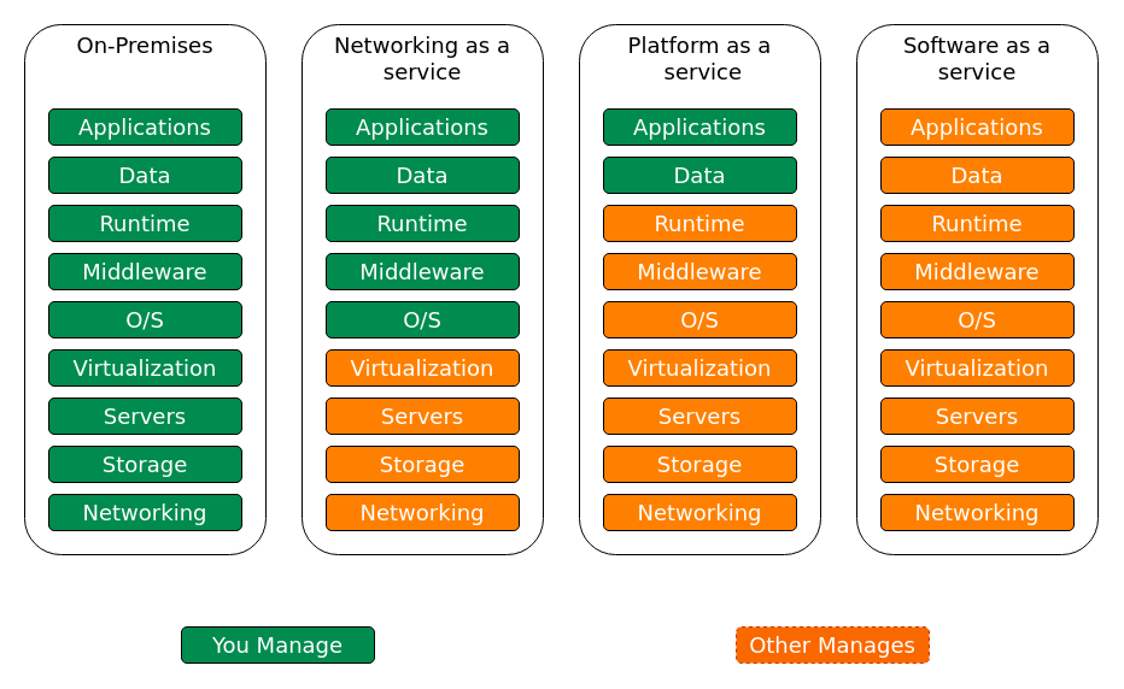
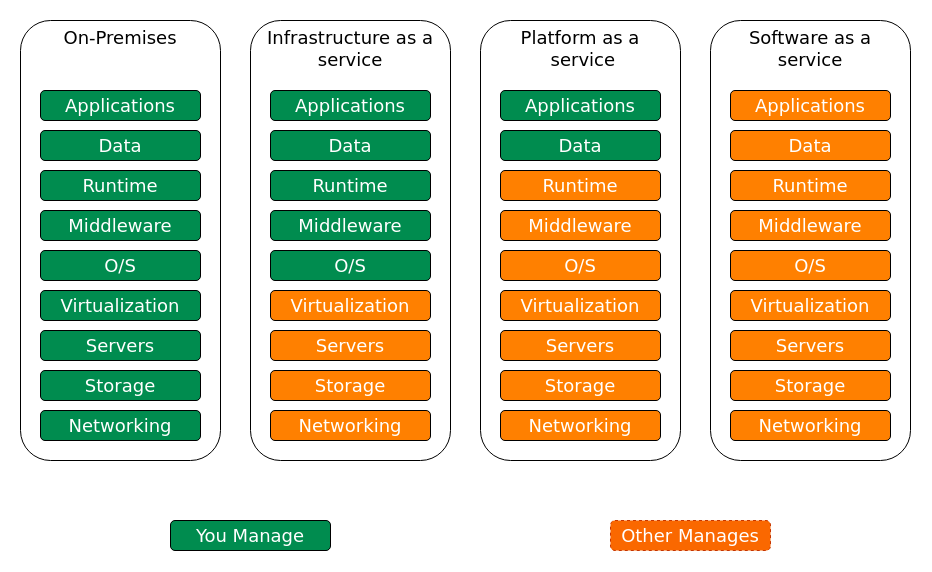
  <mxCell id="0" />
  <mxCell id="1" parent="0" />
- <mxCell id="2" value="You Manage" style="rounded=1;whiteSpace=wrap;html=1;fontFamily=Dejavu Sans;fontSize=18;fillColor=#008C4F;fontColor=#FFFFFF;" vertex="1" parent="1"><mxGeometry x="150" y="520" width="160" height="30" as="geometry" /></mxCell>
+ <mxCell id="2" value="You Manage" style="rounded=1;whiteSpace=wrap;html=1;fontFamily=Dejavu Sans;fontSize=18;fillColor=#008C4F;fontColor=#FFFFFF;" vertex="1" parent="1"><mxGeometry x="170" y="520" width="160" height="30" as="geometry" /></mxCell>
  <mxCell id="3" value="Other Manages" style="rounded=1;whiteSpace=wrap;html=1;fontFamily=Dejavu Sans;fontSize=18;fillColor=#fa6800;fontColor=#FFFFFF;strokeColor=#C73500;dashed=1;" vertex="1" parent="1"><mxGeometry x="610" y="520" width="160" height="30" as="geometry" /></mxCell>
  <mxCell id="4" value="" style="group" vertex="1" connectable="0" parent="1"><mxGeometry x="20" y="20" width="200" height="440" as="geometry" /></mxCell>
  <mxCell id="5" value="On-Premises" style="rounded=1;whiteSpace=wrap;html=1;verticalAlign=top;fontFamily=Dejavu Sans;fontSize=18;" vertex="1" parent="4"><mxGeometry width="200" height="440" as="geometry" /></mxCell>
  <mxCell id="6" value="Applications" style="rounded=1;whiteSpace=wrap;html=1;fontFamily=Dejavu Sans;fontSize=18;fillColor=#008C4F;fontColor=#FFFFFF;" vertex="1" parent="4"><mxGeometry x="20" y="70" width="160" height="30" as="geometry" /></mxCell>
  <mxCell id="7" value="Data" style="rounded=1;whiteSpace=wrap;html=1;fontFamily=Dejavu Sans;fontSize=18;fillColor=#008C4F;fontColor=#FFFFFF;" vertex="1" parent="4"><mxGeometry x="20" y="110" width="160" height="30" as="geometry" /></mxCell>
  <mxCell id="8" value="Runtime" style="rounded=1;whiteSpace=wrap;html=1;fontFamily=Dejavu Sans;fontSize=18;fillColor=#008C4F;fontColor=#FFFFFF;" vertex="1" parent="4"><mxGeometry x="20" y="150" width="160" height="30" as="geometry" /></mxCell>
  <mxCell id="9" value="Middleware" style="rounded=1;whiteSpace=wrap;html=1;fontFamily=Dejavu Sans;fontSize=18;fillColor=#008C4F;fontColor=#FFFFFF;" vertex="1" parent="4"><mxGeometry x="20" y="190" width="160" height="30" as="geometry" /></mxCell>
  <mxCell id="10" value="O/S" style="rounded=1;whiteSpace=wrap;html=1;fontFamily=Dejavu Sans;fontSize=18;fillColor=#008C4F;fontColor=#FFFFFF;" vertex="1" parent="4"><mxGeometry x="20" y="230" width="160" height="30" as="geometry" /></mxCell>
  <mxCell id="11" value="Virtualization" style="rounded=1;whiteSpace=wrap;html=1;fontFamily=Dejavu Sans;fontSize=18;fillColor=#008C4F;fontColor=#FFFFFF;" vertex="1" parent="4"><mxGeometry x="20" y="270" width="160" height="30" as="geometry" /></mxCell>
  <mxCell id="12" value="Servers" style="rounded=1;whiteSpace=wrap;html=1;fontFamily=Dejavu Sans;fontSize=18;fillColor=#008C4F;fontColor=#FFFFFF;" vertex="1" parent="4"><mxGeometry x="20" y="310" width="160" height="30" as="geometry" /></mxCell>
  <mxCell id="13" value="Storage" style="rounded=1;whiteSpace=wrap;html=1;fontFamily=Dejavu Sans;fontSize=18;fillColor=#008C4F;fontColor=#FFFFFF;" vertex="1" parent="4"><mxGeometry x="20" y="350" width="160" height="30" as="geometry" /></mxCell>
  <mxCell id="14" value="Networking" style="rounded=1;whiteSpace=wrap;html=1;fontFamily=Dejavu Sans;fontSize=18;fillColor=#008C4F;fontColor=#FFFFFF;" vertex="1" parent="4"><mxGeometry x="20" y="390" width="160" height="30" as="geometry" /></mxCell>
  <mxCell id="15" value="" style="group" vertex="1" connectable="0" parent="1"><mxGeometry x="250" y="20" width="200" height="440" as="geometry" /></mxCell>
- <mxCell id="16" value="Networking as a service" style="rounded=1;whiteSpace=wrap;html=1;verticalAlign=top;fontFamily=Dejavu Sans;fontSize=18;" vertex="1" parent="15"><mxGeometry width="200" height="440" as="geometry" /></mxCell>
+ <mxCell id="16" value="Infrastructure as a service" style="rounded=1;whiteSpace=wrap;html=1;verticalAlign=top;fontFamily=Dejavu Sans;fontSize=18;" vertex="1" parent="15"><mxGeometry width="200" height="440" as="geometry" /></mxCell>
  <mxCell id="17" value="Applications" style="rounded=1;whiteSpace=wrap;html=1;fontFamily=Dejavu Sans;fontSize=18;fillColor=#008C4F;fontColor=#FFFFFF;" vertex="1" parent="15"><mxGeometry x="20" y="70" width="160" height="30" as="geometry" /></mxCell>
  <mxCell id="18" value="Data" style="rounded=1;whiteSpace=wrap;html=1;fontFamily=Dejavu Sans;fontSize=18;fillColor=#008C4F;fontColor=#FFFFFF;" vertex="1" parent="15"><mxGeometry x="20" y="110" width="160" height="30" as="geometry" /></mxCell>
  <mxCell id="19" value="Runtime" style="rounded=1;whiteSpace=wrap;html=1;fontFamily=Dejavu Sans;fontSize=18;fillColor=#008C4F;fontColor=#FFFFFF;" vertex="1" parent="15"><mxGeometry x="20" y="150" width="160" height="30" as="geometry" /></mxCell>
  <mxCell id="20" value="Middleware" style="rounded=1;whiteSpace=wrap;html=1;fontFamily=Dejavu Sans;fontSize=18;fillColor=#008C4F;fontColor=#FFFFFF;" vertex="1" parent="15"><mxGeometry x="20" y="190" width="160" height="30" as="geometry" /></mxCell>
  <mxCell id="21" value="O/S" style="rounded=1;whiteSpace=wrap;html=1;fontFamily=Dejavu Sans;fontSize=18;fillColor=#008C4F;fontColor=#FFFFFF;" vertex="1" parent="15"><mxGeometry x="20" y="230" width="160" height="30" as="geometry" /></mxCell>
  <mxCell id="22" value="Virtualization" style="rounded=1;whiteSpace=wrap;html=1;fontFamily=Dejavu Sans;fontSize=18;fillColor=#FF8000;fontColor=#FFFFFF;" vertex="1" parent="15"><mxGeometry x="20" y="270" width="160" height="30" as="geometry" /></mxCell>
  <mxCell id="23" value="Servers" style="rounded=1;whiteSpace=wrap;html=1;fontFamily=Dejavu Sans;fontSize=18;fillColor=#FF8000;fontColor=#FFFFFF;" vertex="1" parent="15"><mxGeometry x="20" y="310" width="160" height="30" as="geometry" /></mxCell>
  <mxCell id="24" value="Storage" style="rounded=1;whiteSpace=wrap;html=1;fontFamily=Dejavu Sans;fontSize=18;fillColor=#FF8000;fontColor=#FFFFFF;" vertex="1" parent="15"><mxGeometry x="20" y="350" width="160" height="30" as="geometry" /></mxCell>
  <mxCell id="25" value="Networking" style="rounded=1;whiteSpace=wrap;html=1;fontFamily=Dejavu Sans;fontSize=18;fillColor=#FF8000;fontColor=#FFFFFF;" vertex="1" parent="15"><mxGeometry x="20" y="390" width="160" height="30" as="geometry" /></mxCell>
  <mxCell id="26" value="" style="group" vertex="1" connectable="0" parent="1"><mxGeometry x="480" y="20" width="200" height="440" as="geometry" /></mxCell>
  <mxCell id="27" value="Platform as a&lt;br&gt;&amp;nbsp;service" style="rounded=1;whiteSpace=wrap;html=1;verticalAlign=top;fontFamily=Dejavu Sans;fontSize=18;" vertex="1" parent="26"><mxGeometry width="200" height="440" as="geometry" /></mxCell>
  <mxCell id="28" value="Applications" style="rounded=1;whiteSpace=wrap;html=1;fontFamily=Dejavu Sans;fontSize=18;fillColor=#008C4F;fontColor=#FFFFFF;" vertex="1" parent="26"><mxGeometry x="20" y="70" width="160" height="30" as="geometry" /></mxCell>
  <mxCell id="29" value="Data" style="rounded=1;whiteSpace=wrap;html=1;fontFamily=Dejavu Sans;fontSize=18;fillColor=#008C4F;fontColor=#FFFFFF;" vertex="1" parent="26"><mxGeometry x="20" y="110" width="160" height="30" as="geometry" /></mxCell>
  <mxCell id="30" value="Runtime" style="rounded=1;whiteSpace=wrap;html=1;fontFamily=Dejavu Sans;fontSize=18;fillColor=#FF8000;fontColor=#FFFFFF;" vertex="1" parent="26"><mxGeometry x="20" y="150" width="160" height="30" as="geometry" /></mxCell>
  <mxCell id="31" value="Middleware" style="rounded=1;whiteSpace=wrap;html=1;fontFamily=Dejavu Sans;fontSize=18;fillColor=#FF8000;fontColor=#FFFFFF;" vertex="1" parent="26"><mxGeometry x="20" y="190" width="160" height="30" as="geometry" /></mxCell>
  <mxCell id="32" value="O/S" style="rounded=1;whiteSpace=wrap;html=1;fontFamily=Dejavu Sans;fontSize=18;fillColor=#FF8000;fontColor=#FFFFFF;" vertex="1" parent="26"><mxGeometry x="20" y="230" width="160" height="30" as="geometry" /></mxCell>
  <mxCell id="33" value="Virtualization" style="rounded=1;whiteSpace=wrap;html=1;fontFamily=Dejavu Sans;fontSize=18;fillColor=#FF8000;fontColor=#FFFFFF;" vertex="1" parent="26"><mxGeometry x="20" y="270" width="160" height="30" as="geometry" /></mxCell>
  <mxCell id="34" value="Servers" style="rounded=1;whiteSpace=wrap;html=1;fontFamily=Dejavu Sans;fontSize=18;fillColor=#FF8000;fontColor=#FFFFFF;" vertex="1" parent="26"><mxGeometry x="20" y="310" width="160" height="30" as="geometry" /></mxCell>
  <mxCell id="35" value="Storage" style="rounded=1;whiteSpace=wrap;html=1;fontFamily=Dejavu Sans;fontSize=18;fillColor=#FF8000;fontColor=#FFFFFF;" vertex="1" parent="26"><mxGeometry x="20" y="350" width="160" height="30" as="geometry" /></mxCell>
  <mxCell id="36" value="Networking" style="rounded=1;whiteSpace=wrap;html=1;fontFamily=Dejavu Sans;fontSize=18;fillColor=#FF8000;fontColor=#FFFFFF;" vertex="1" parent="26"><mxGeometry x="20" y="390" width="160" height="30" as="geometry" /></mxCell>
  <mxCell id="37" value="" style="group" vertex="1" connectable="0" parent="1"><mxGeometry x="710" y="20" width="200" height="440" as="geometry" /></mxCell>
  <mxCell id="38" value="Software as a&lt;br&gt;service" style="rounded=1;whiteSpace=wrap;html=1;verticalAlign=top;fontFamily=Dejavu Sans;fontSize=18;" vertex="1" parent="37"><mxGeometry width="200" height="440" as="geometry" /></mxCell>
  <mxCell id="39" value="Applications" style="rounded=1;whiteSpace=wrap;html=1;fontFamily=Dejavu Sans;fontSize=18;fillColor=#FF8000;fontColor=#FFFFFF;" vertex="1" parent="37"><mxGeometry x="20" y="70" width="160" height="30" as="geometry" /></mxCell>
  <mxCell id="40" value="Data" style="rounded=1;whiteSpace=wrap;html=1;fontFamily=Dejavu Sans;fontSize=18;fillColor=#FF8000;fontColor=#FFFFFF;" vertex="1" parent="37"><mxGeometry x="20" y="110" width="160" height="30" as="geometry" /></mxCell>
  <mxCell id="41" value="Runtime" style="rounded=1;whiteSpace=wrap;html=1;fontFamily=Dejavu Sans;fontSize=18;fillColor=#FF8000;fontColor=#FFFFFF;" vertex="1" parent="37"><mxGeometry x="20" y="150" width="160" height="30" as="geometry" /></mxCell>
  <mxCell id="42" value="Middleware" style="rounded=1;whiteSpace=wrap;html=1;fontFamily=Dejavu Sans;fontSize=18;fillColor=#FF8000;fontColor=#FFFFFF;" vertex="1" parent="37"><mxGeometry x="20" y="190" width="160" height="30" as="geometry" /></mxCell>
  <mxCell id="43" value="O/S" style="rounded=1;whiteSpace=wrap;html=1;fontFamily=Dejavu Sans;fontSize=18;fillColor=#FF8000;fontColor=#FFFFFF;" vertex="1" parent="37"><mxGeometry x="20" y="230" width="160" height="30" as="geometry" /></mxCell>
  <mxCell id="44" value="Virtualization" style="rounded=1;whiteSpace=wrap;html=1;fontFamily=Dejavu Sans;fontSize=18;fillColor=#FF8000;fontColor=#FFFFFF;" vertex="1" parent="37"><mxGeometry x="20" y="270" width="160" height="30" as="geometry" /></mxCell>
  <mxCell id="45" value="Servers" style="rounded=1;whiteSpace=wrap;html=1;fontFamily=Dejavu Sans;fontSize=18;fillColor=#FF8000;fontColor=#FFFFFF;" vertex="1" parent="37"><mxGeometry x="20" y="310" width="160" height="30" as="geometry" /></mxCell>
  <mxCell id="46" value="Storage" style="rounded=1;whiteSpace=wrap;html=1;fontFamily=Dejavu Sans;fontSize=18;fillColor=#FF8000;fontColor=#FFFFFF;" vertex="1" parent="37"><mxGeometry x="20" y="350" width="160" height="30" as="geometry" /></mxCell>
  <mxCell id="47" value="Networking" style="rounded=1;whiteSpace=wrap;html=1;fontFamily=Dejavu Sans;fontSize=18;fillColor=#FF8000;fontColor=#FFFFFF;" vertex="1" parent="37"><mxGeometry x="20" y="390" width="160" height="30" as="geometry" /></mxCell>
